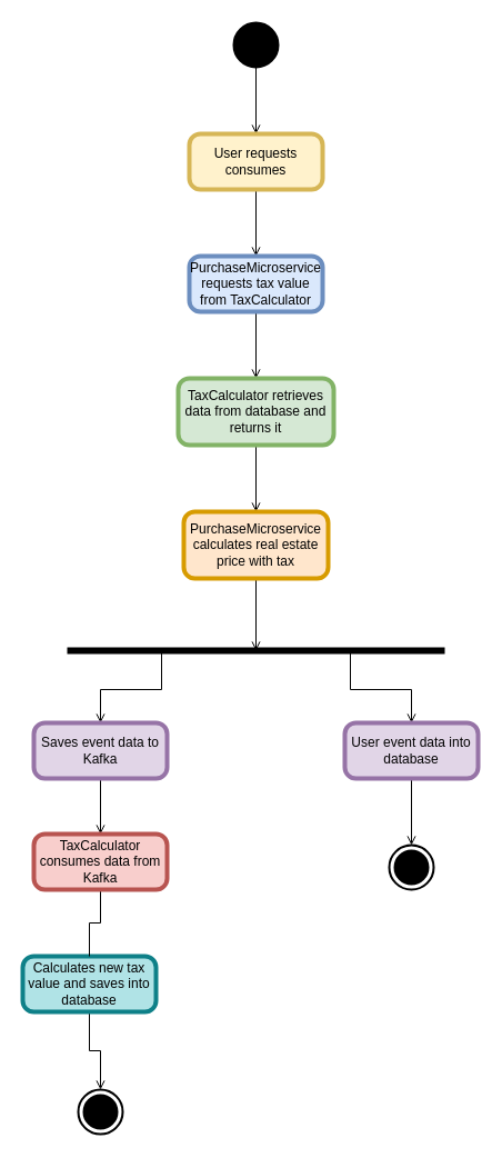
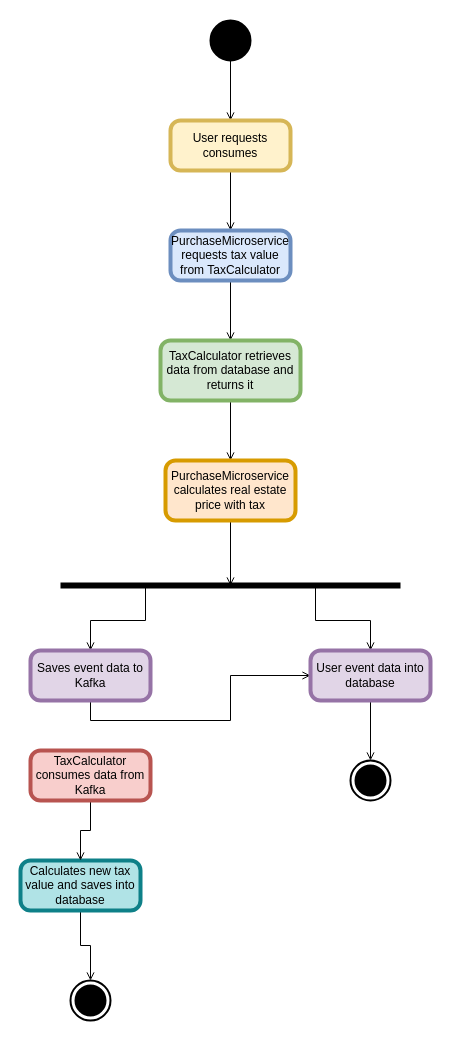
  <mxCell id="0" />
  <mxCell id="1" parent="0" />
  <mxCell id="2" style="edgeStyle=orthogonalEdgeStyle;rounded=0;orthogonalLoop=1;jettySize=auto;html=1;exitX=0.5;exitY=1;exitDx=0;exitDy=0;entryX=0.5;entryY=0;entryDx=0;entryDy=0;entryPerimeter=0;endArrow=open;endFill=0;" parent="1" source="3" target="5" edge="1"><mxGeometry relative="1" as="geometry" /></mxCell>
  <mxCell id="3" value="" style="shape=ellipse;html=1;fillColor=strokeColor;strokeWidth=2;verticalLabelPosition=bottom;verticalAlignment=top;perimeter=ellipsePerimeter;" parent="1" vertex="1"><mxGeometry x="210" y="20" width="40" height="40" as="geometry" /></mxCell>
  <mxCell id="4" style="edgeStyle=orthogonalEdgeStyle;rounded=0;orthogonalLoop=1;jettySize=auto;html=1;exitX=0.5;exitY=1;exitDx=0;exitDy=0;exitPerimeter=0;entryX=0.5;entryY=0;entryDx=0;entryDy=0;entryPerimeter=0;endArrow=open;endFill=0;" parent="1" source="5" target="7" edge="1"><mxGeometry relative="1" as="geometry" /></mxCell>
  <mxCell id="5" value="User requests consumes" style="points=[[0.25,0,0],[0.5,0,0],[0.75,0,0],[1,0.25,0],[1,0.5,0],[1,0.75,0],[0.75,1,0],[0.5,1,0],[0.25,1,0],[0,0.75,0],[0,0.5,0],[0,0.25,0]];shape=mxgraph.bpmn.task;whiteSpace=wrap;rectStyle=rounded;size=10;html=1;container=1;expand=0;collapsible=0;bpmnShapeType=call;fillColor=#fff2cc;strokeColor=#d6b656;" parent="1" vertex="1"><mxGeometry x="170" y="120" width="120" height="50" as="geometry" /></mxCell>
  <mxCell id="6" style="edgeStyle=orthogonalEdgeStyle;rounded=0;orthogonalLoop=1;jettySize=auto;html=1;exitX=0.5;exitY=1;exitDx=0;exitDy=0;exitPerimeter=0;entryX=0.5;entryY=0;entryDx=0;entryDy=0;entryPerimeter=0;endArrow=open;endFill=0;" parent="1" source="7" target="9" edge="1"><mxGeometry relative="1" as="geometry" /></mxCell>
  <mxCell id="7" value="PurchaseMicroservice requests tax value from TaxCalculator" style="points=[[0.25,0,0],[0.5,0,0],[0.75,0,0],[1,0.25,0],[1,0.5,0],[1,0.75,0],[0.75,1,0],[0.5,1,0],[0.25,1,0],[0,0.75,0],[0,0.5,0],[0,0.25,0]];shape=mxgraph.bpmn.task;whiteSpace=wrap;rectStyle=rounded;size=10;html=1;container=1;expand=0;collapsible=0;bpmnShapeType=call;fillColor=#dae8fc;strokeColor=#6c8ebf;" parent="1" vertex="1"><mxGeometry x="170" y="230" width="120" height="50" as="geometry" /></mxCell>
  <mxCell id="8" style="edgeStyle=orthogonalEdgeStyle;rounded=0;orthogonalLoop=1;jettySize=auto;html=1;exitX=0.5;exitY=1;exitDx=0;exitDy=0;exitPerimeter=0;entryX=0.5;entryY=0;entryDx=0;entryDy=0;entryPerimeter=0;endArrow=open;endFill=0;" parent="1" source="9" target="11" edge="1"><mxGeometry relative="1" as="geometry" /></mxCell>
  <mxCell id="9" value="TaxCalculator retrieves data from database and returns it" style="points=[[0.25,0,0],[0.5,0,0],[0.75,0,0],[1,0.25,0],[1,0.5,0],[1,0.75,0],[0.75,1,0],[0.5,1,0],[0.25,1,0],[0,0.75,0],[0,0.5,0],[0,0.25,0]];shape=mxgraph.bpmn.task;whiteSpace=wrap;rectStyle=rounded;size=10;html=1;container=1;expand=0;collapsible=0;bpmnShapeType=call;fillColor=#d5e8d4;strokeColor=#82b366;" parent="1" vertex="1"><mxGeometry x="160" y="340" width="140" height="60" as="geometry" /></mxCell>
  <mxCell id="10" style="edgeStyle=orthogonalEdgeStyle;rounded=0;orthogonalLoop=1;jettySize=auto;html=1;exitX=0.5;exitY=1;exitDx=0;exitDy=0;exitPerimeter=0;entryX=0.5;entryY=0.5;entryDx=0;entryDy=0;entryPerimeter=0;endArrow=open;endFill=0;" parent="1" source="11" target="14" edge="1"><mxGeometry relative="1" as="geometry" /></mxCell>
  <mxCell id="11" value="PurchaseMicroservice calculates real estate price with tax" style="points=[[0.25,0,0],[0.5,0,0],[0.75,0,0],[1,0.25,0],[1,0.5,0],[1,0.75,0],[0.75,1,0],[0.5,1,0],[0.25,1,0],[0,0.75,0],[0,0.5,0],[0,0.25,0]];shape=mxgraph.bpmn.task;whiteSpace=wrap;rectStyle=rounded;size=10;html=1;container=1;expand=0;collapsible=0;bpmnShapeType=call;fillColor=#ffe6cc;strokeColor=#d79b00;" parent="1" vertex="1"><mxGeometry x="165" y="460" width="130" height="60" as="geometry" /></mxCell>
  <mxCell id="12" style="edgeStyle=orthogonalEdgeStyle;rounded=0;orthogonalLoop=1;jettySize=auto;html=1;exitX=0.25;exitY=0.5;exitDx=0;exitDy=0;exitPerimeter=0;entryX=0.5;entryY=0;entryDx=0;entryDy=0;entryPerimeter=0;endArrow=open;endFill=0;" parent="1" source="14" target="16" edge="1"><mxGeometry relative="1" as="geometry" /></mxCell>
  <mxCell id="13" style="edgeStyle=orthogonalEdgeStyle;rounded=0;orthogonalLoop=1;jettySize=auto;html=1;exitX=0.75;exitY=0.5;exitDx=0;exitDy=0;exitPerimeter=0;entryX=0.5;entryY=0;entryDx=0;entryDy=0;entryPerimeter=0;endArrow=open;endFill=0;" parent="1" source="14" target="18" edge="1"><mxGeometry relative="1" as="geometry" /></mxCell>
  <mxCell id="14" value="" style="shape=line;html=1;strokeWidth=6;strokeColor=#000000;" parent="1" vertex="1"><mxGeometry x="60" y="580" width="340" height="10" as="geometry" /></mxCell>
- <mxCell id="15" style="edgeStyle=orthogonalEdgeStyle;rounded=0;orthogonalLoop=1;jettySize=auto;html=1;exitX=0.5;exitY=1;exitDx=0;exitDy=0;exitPerimeter=0;entryX=0.5;entryY=0;entryDx=0;entryDy=0;entryPerimeter=0;endArrow=open;endFill=0;" parent="1" source="16" target="22" edge="1"><mxGeometry relative="1" as="geometry" /></mxCell>
+ <mxCell id="15" style="edgeStyle=orthogonalEdgeStyle;rounded=0;orthogonalLoop=1;jettySize=auto;html=1;exitX=0.5;exitY=1;exitDx=0;exitDy=0;exitPerimeter=0;endArrow=open;endFill=0;" parent="1" source="16" target="18" edge="1"><mxGeometry relative="1" as="geometry" /></mxCell>
  <mxCell id="16" value="Saves event data to Kafka" style="points=[[0.25,0,0],[0.5,0,0],[0.75,0,0],[1,0.25,0],[1,0.5,0],[1,0.75,0],[0.75,1,0],[0.5,1,0],[0.25,1,0],[0,0.75,0],[0,0.5,0],[0,0.25,0]];shape=mxgraph.bpmn.task;whiteSpace=wrap;rectStyle=rounded;size=10;html=1;container=1;expand=0;collapsible=0;bpmnShapeType=call;fillColor=#e1d5e7;strokeColor=#9673a6;" parent="1" vertex="1"><mxGeometry x="30" y="650" width="120" height="50" as="geometry" /></mxCell>
  <mxCell id="17" style="edgeStyle=orthogonalEdgeStyle;rounded=0;orthogonalLoop=1;jettySize=auto;html=1;exitX=0.5;exitY=1;exitDx=0;exitDy=0;exitPerimeter=0;entryX=0.5;entryY=0;entryDx=0;entryDy=0;entryPerimeter=0;endArrow=open;endFill=0;" parent="1" source="18" target="24" edge="1"><mxGeometry relative="1" as="geometry" /></mxCell>
  <mxCell id="18" value="User event data into database" style="points=[[0.25,0,0],[0.5,0,0],[0.75,0,0],[1,0.25,0],[1,0.5,0],[1,0.75,0],[0.75,1,0],[0.5,1,0],[0.25,1,0],[0,0.75,0],[0,0.5,0],[0,0.25,0]];shape=mxgraph.bpmn.task;whiteSpace=wrap;rectStyle=rounded;size=10;html=1;container=1;expand=0;collapsible=0;bpmnShapeType=call;fillColor=#e1d5e7;strokeColor=#9673a6;" parent="1" vertex="1"><mxGeometry x="310" y="650" width="120" height="50" as="geometry" /></mxCell>
  <mxCell id="19" style="edgeStyle=orthogonalEdgeStyle;rounded=0;orthogonalLoop=1;jettySize=auto;html=1;exitX=0.5;exitY=1;exitDx=0;exitDy=0;exitPerimeter=0;entryX=0.5;entryY=0;entryDx=0;entryDy=0;entryPerimeter=0;endArrow=open;endFill=0;" parent="1" source="20" target="23" edge="1"><mxGeometry relative="1" as="geometry" /></mxCell>
  <mxCell id="20" value="Calculates new tax value and saves into database" style="points=[[0.25,0,0],[0.5,0,0],[0.75,0,0],[1,0.25,0],[1,0.5,0],[1,0.75,0],[0.75,1,0],[0.5,1,0],[0.25,1,0],[0,0.75,0],[0,0.5,0],[0,0.25,0]];shape=mxgraph.bpmn.task;whiteSpace=wrap;rectStyle=rounded;size=10;html=1;container=1;expand=0;collapsible=0;bpmnShapeType=call;fillColor=#b0e3e6;strokeColor=#0e8088;" parent="1" vertex="1"><mxGeometry x="20" y="860" width="120" height="50" as="geometry" /></mxCell>
- <mxCell id="21" style="edgeStyle=orthogonalEdgeStyle;rounded=0;orthogonalLoop=1;jettySize=auto;html=1;exitX=0.5;exitY=1;exitDx=0;exitDy=0;exitPerimeter=0;entryX=0.5;entryY=0;entryDx=0;entryDy=0;entryPerimeter=0;endArrow=none;endFill=0;" parent="1" source="22" target="20" edge="1"><mxGeometry relative="1" as="geometry" /></mxCell>
+ <mxCell id="21" style="edgeStyle=orthogonalEdgeStyle;rounded=0;orthogonalLoop=1;jettySize=auto;html=1;exitX=0.5;exitY=1;exitDx=0;exitDy=0;exitPerimeter=0;entryX=0.5;entryY=0;entryDx=0;entryDy=0;entryPerimeter=0;endArrow=open;endFill=0;" parent="1" source="22" target="20" edge="1"><mxGeometry relative="1" as="geometry" /></mxCell>
  <mxCell id="22" value="TaxCalculator consumes data from Kafka" style="points=[[0.25,0,0],[0.5,0,0],[0.75,0,0],[1,0.25,0],[1,0.5,0],[1,0.75,0],[0.75,1,0],[0.5,1,0],[0.25,1,0],[0,0.75,0],[0,0.5,0],[0,0.25,0]];shape=mxgraph.bpmn.task;whiteSpace=wrap;rectStyle=rounded;size=10;html=1;container=1;expand=0;collapsible=0;bpmnShapeType=call;fillColor=#f8cecc;strokeColor=#b85450;" parent="1" vertex="1"><mxGeometry x="30" y="750" width="120" height="50" as="geometry" /></mxCell>
  <mxCell id="23" value="" style="html=1;shape=mxgraph.sysml.actFinal;strokeWidth=2;verticalLabelPosition=bottom;verticalAlignment=top;" parent="1" vertex="1"><mxGeometry x="70" y="980" width="40" height="40" as="geometry" /></mxCell>
  <mxCell id="24" value="" style="html=1;shape=mxgraph.sysml.actFinal;strokeWidth=2;verticalLabelPosition=bottom;verticalAlignment=top;" parent="1" vertex="1"><mxGeometry x="350" y="760" width="40" height="40" as="geometry" /></mxCell>
